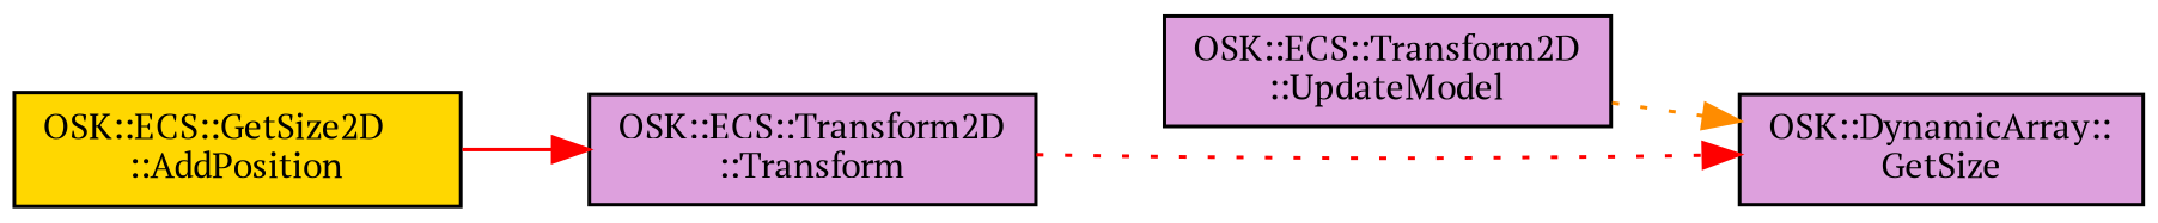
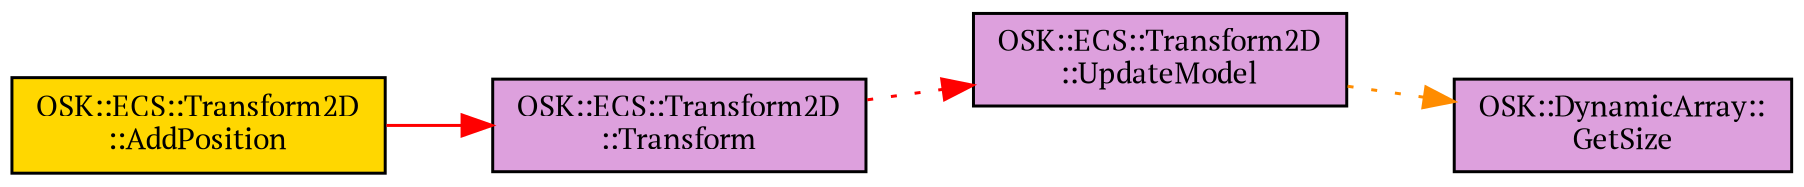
  digraph {
    fontname="PT Serif"
    rankdir=LR
    node [color=black fillcolor=plum fontname="PT Serif" fontsize=10 shape=record style=filled]
    edge [color=red fontname="PT Serif" fontsize=10 labelfontname=Helvetica labelfontsize=10 style=dotted]
-   n1 [fillcolor=gold fontcolor=black height=0.2 label="OSK::ECS::GetSize2D\l::AddPosition" width=0.4]
+   n1 [fillcolor=gold fontcolor=black height=0.2 label="OSK::ECS::Transform2D\l::AddPosition" width=0.4]
    n2 [height=0.2 label="OSK::ECS::Transform2D\l::Transform" width=0.4]
    n3 [height=0.2 label="OSK::ECS::Transform2D\l::UpdateModel" width=0.4]
    n4 [height=0.2 label="OSK::DynamicArray::\lGetSize" width=0.4]
    n1 -> n2 [style=solid]
-   n2 -> n4
+   n2 -> n3
    n3 -> n4 [color=darkorange]
  }
